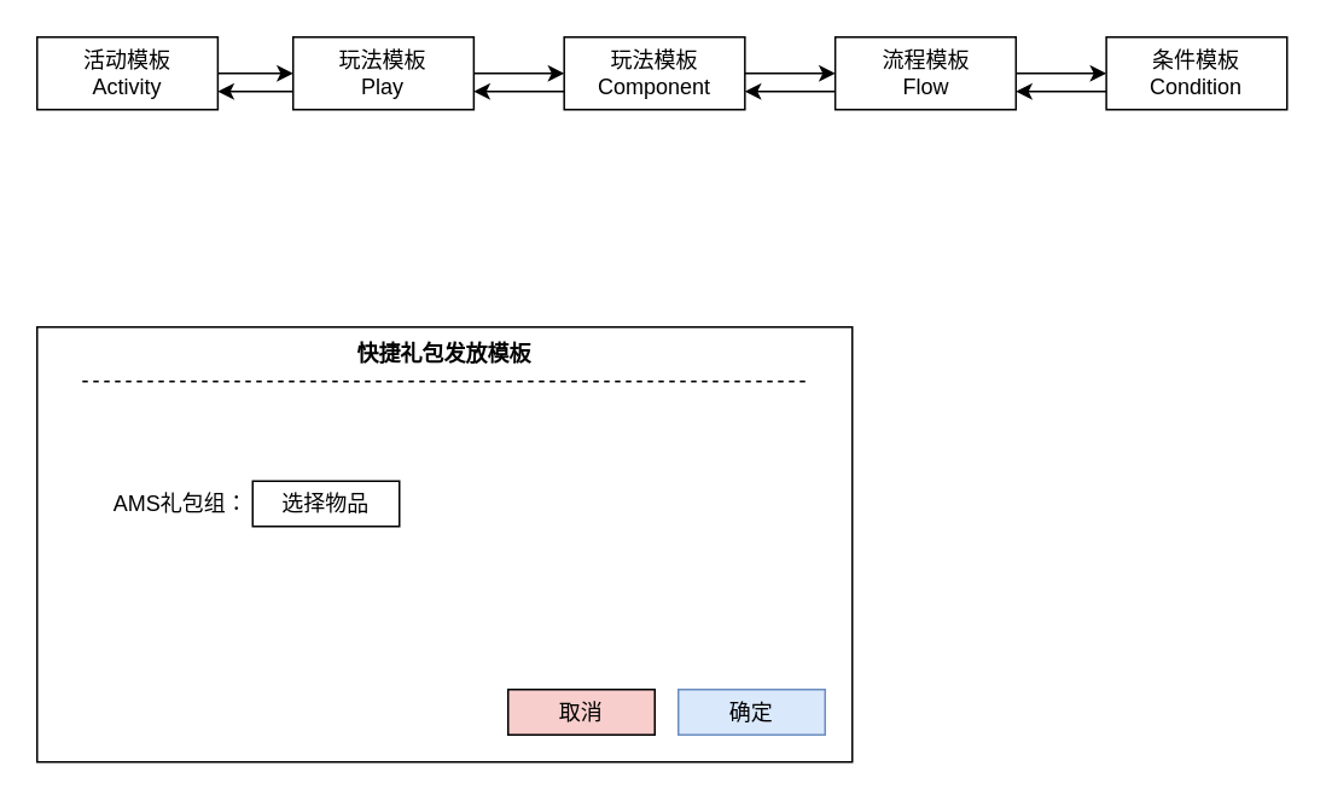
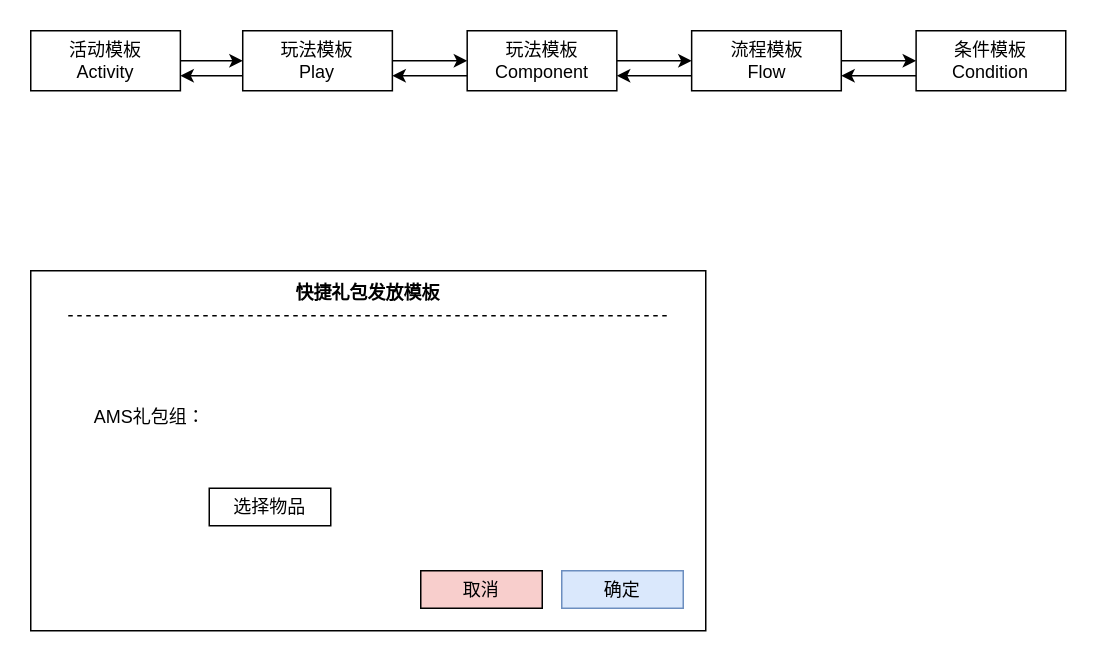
  <mxCell id="0" />
  <mxCell id="1" parent="0" />
  <mxCell id="2" value="" style="group" vertex="1" connectable="0" parent="1"><mxGeometry x="20" y="20" width="690" height="40" as="geometry" /></mxCell>
  <mxCell id="3" style="edgeStyle=orthogonalEdgeStyle;rounded=0;orthogonalLoop=1;jettySize=auto;html=1;exitX=1;exitY=0.5;exitDx=0;exitDy=0;" edge="1" parent="2" source="4" target="7"><mxGeometry relative="1" as="geometry" /></mxCell>
  <mxCell id="4" value="活动模板&lt;div&gt;Activity&lt;/div&gt;" style="rounded=0;whiteSpace=wrap;html=1;" vertex="1" parent="2"><mxGeometry width="99.759" height="40" as="geometry" /></mxCell>
  <mxCell id="5" style="edgeStyle=orthogonalEdgeStyle;rounded=0;orthogonalLoop=1;jettySize=auto;html=1;exitX=1;exitY=0.5;exitDx=0;exitDy=0;" edge="1" parent="2" source="7" target="10"><mxGeometry relative="1" as="geometry" /></mxCell>
  <mxCell id="6" style="edgeStyle=orthogonalEdgeStyle;rounded=0;orthogonalLoop=1;jettySize=auto;html=1;exitX=0;exitY=0.75;exitDx=0;exitDy=0;entryX=1;entryY=0.75;entryDx=0;entryDy=0;" edge="1" parent="2" source="7" target="4"><mxGeometry relative="1" as="geometry" /></mxCell>
  <mxCell id="7" value="玩法模板&lt;div&gt;Play&lt;/div&gt;" style="rounded=0;whiteSpace=wrap;html=1;" vertex="1" parent="2"><mxGeometry x="141.325" width="99.759" height="40" as="geometry" /></mxCell>
  <mxCell id="8" style="edgeStyle=orthogonalEdgeStyle;rounded=0;orthogonalLoop=1;jettySize=auto;html=1;exitX=1;exitY=0.5;exitDx=0;exitDy=0;" edge="1" parent="2" source="10" target="13"><mxGeometry relative="1" as="geometry" /></mxCell>
  <mxCell id="9" style="edgeStyle=orthogonalEdgeStyle;rounded=0;orthogonalLoop=1;jettySize=auto;html=1;exitX=0;exitY=0.75;exitDx=0;exitDy=0;entryX=1;entryY=0.75;entryDx=0;entryDy=0;" edge="1" parent="2" source="10" target="7"><mxGeometry relative="1" as="geometry" /></mxCell>
  <mxCell id="10" value="玩法模板&lt;div&gt;Component&lt;/div&gt;" style="rounded=0;whiteSpace=wrap;html=1;" vertex="1" parent="2"><mxGeometry x="290.964" width="99.759" height="40" as="geometry" /></mxCell>
  <mxCell id="11" style="edgeStyle=orthogonalEdgeStyle;rounded=0;orthogonalLoop=1;jettySize=auto;html=1;exitX=1;exitY=0.5;exitDx=0;exitDy=0;" edge="1" parent="2" source="13" target="15"><mxGeometry relative="1" as="geometry" /></mxCell>
  <mxCell id="12" style="edgeStyle=orthogonalEdgeStyle;rounded=0;orthogonalLoop=1;jettySize=auto;html=1;exitX=0;exitY=0.75;exitDx=0;exitDy=0;entryX=1;entryY=0.75;entryDx=0;entryDy=0;" edge="1" parent="2" source="13" target="10"><mxGeometry relative="1" as="geometry" /></mxCell>
  <mxCell id="13" value="流程模板&lt;div&gt;Flow&lt;/div&gt;" style="rounded=0;whiteSpace=wrap;html=1;" vertex="1" parent="2"><mxGeometry x="440.602" width="99.759" height="40" as="geometry" /></mxCell>
  <mxCell id="14" style="edgeStyle=orthogonalEdgeStyle;rounded=0;orthogonalLoop=1;jettySize=auto;html=1;exitX=0;exitY=0.75;exitDx=0;exitDy=0;entryX=1;entryY=0.75;entryDx=0;entryDy=0;" edge="1" parent="2" source="15" target="13"><mxGeometry relative="1" as="geometry" /></mxCell>
  <mxCell id="15" value="条件模板&lt;div&gt;Condition&lt;/div&gt;" style="rounded=0;whiteSpace=wrap;html=1;" vertex="1" parent="2"><mxGeometry x="590.241" width="99.759" height="40" as="geometry" /></mxCell>
  <mxCell id="16" value="" style="rounded=0;whiteSpace=wrap;html=1;" vertex="1" parent="1"><mxGeometry x="20" y="180" width="450" height="240" as="geometry" /></mxCell>
- <mxCell id="17" value="选择物品" style="rounded=0;whiteSpace=wrap;html=1;" vertex="1" parent="1"><mxGeometry x="139" y="265" width="81" height="25" as="geometry" /></mxCell>
+ <mxCell id="17" value="选择物品" style="rounded=0;whiteSpace=wrap;html=1;" vertex="1" parent="1"><mxGeometry x="139" y="325" width="81" height="25" as="geometry" /></mxCell>
  <mxCell id="18" value="AMS礼包组：" style="text;html=1;align=center;verticalAlign=middle;whiteSpace=wrap;rounded=0;" vertex="1" parent="1"><mxGeometry x="60" y="262.5" width="79" height="30" as="geometry" /></mxCell>
  <mxCell id="19" value="确定" style="rounded=0;whiteSpace=wrap;html=1;fillColor=#dae8fc;strokeColor=#6c8ebf;" vertex="1" parent="1"><mxGeometry x="374" y="380" width="81" height="25" as="geometry" /></mxCell>
  <mxCell id="20" value="取消" style="rounded=0;whiteSpace=wrap;html=1;fillColor=#f8cecc;" vertex="1" parent="1"><mxGeometry x="280" y="380" width="81" height="25" as="geometry" /></mxCell>
  <mxCell id="21" value="快捷礼包发放模板" style="text;html=1;align=center;verticalAlign=middle;whiteSpace=wrap;rounded=0;fontStyle=1" vertex="1" parent="1"><mxGeometry x="175" y="180" width="140" height="30" as="geometry" /></mxCell>
  <mxCell id="22" value="" style="endArrow=none;dashed=1;html=1;rounded=0;" edge="1" parent="1"><mxGeometry width="50" height="50" relative="1" as="geometry"><mxPoint x="45" y="210" as="sourcePoint" /><mxPoint x="445" y="210" as="targetPoint" /></mxGeometry></mxCell>
